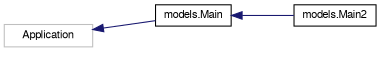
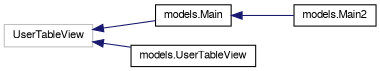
  digraph {
    rankdir=LR
    node [color=black fontname=FreeSans fontsize=10 shape=record]
    edge [color=midnightblue dir=back fontname=FreeSans fontsize=10 labelfontname=FreeSans labelfontsize=10 style=solid]
-   n1 [color=grey75 height=0.2 label=Application width=0.4]
+   n1 [color=grey75 height=0.2 label=UserTableView width=0.4]
    n2 [height=0.2 label="models.Main" width=0.4]
+   n3 [height=0.2 label="models.UserTableView" width=0.4]
    n4 [height=0.2 label="models.Main2" width=0.4]
    n1 -> n2
+   n1 -> n3
    n2 -> n4
  }
